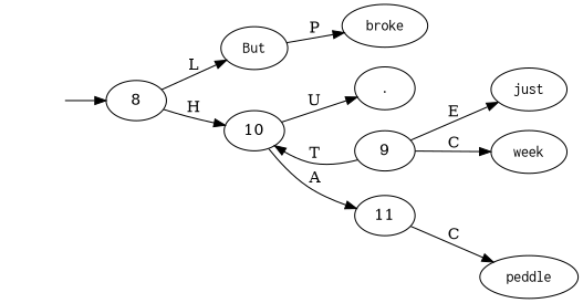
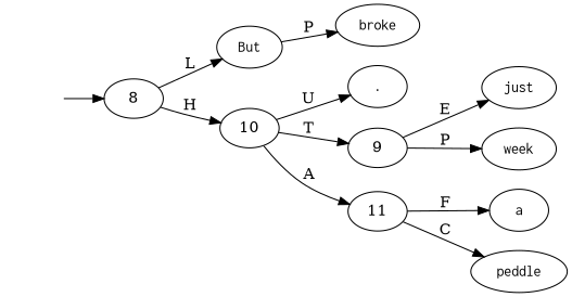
  digraph {
    rankdir=LR
    node [shape=oval]
    top [style=invis shape=""]
    8 [shape=""]
    n3 [label=<<table align="center" border="0" cellspacing="0"><tr><td colspan="2"><font face="Courier">But</font></td></tr></table>>]
    10 [shape=""]
    n5 [label=<<table align="center" border="0" cellspacing="0"><tr><td colspan="2"><font face="Courier">broke</font></td></tr></table>>]
    n6 [label=<<table align="center" border="0" cellspacing="0"><tr><td colspan="2"><font face="Courier">.</font></td></tr></table>>]
    9 [shape=""]
    11 [shape=""]
    n9 [label=<<table align="center" border="0" cellspacing="0"><tr><td colspan="2"><font face="Courier">just</font></td></tr></table>>]
    n10 [label=<<table align="center" border="0" cellspacing="0"><tr><td colspan="2"><font face="Courier">week</font></td></tr></table>>]
+   n11 [label=<<table align="center" border="0" cellspacing="0"><tr><td colspan="2"><font face="Courier">a</font></td></tr></table>>]
    n12 [label=<<table align="center" border="0" cellspacing="0"><tr><td colspan="2"><font face="Courier">peddle</font></td></tr></table>>]
    top -> 8
    8 -> n3 [label=L]
    8 -> 10 [label=H]
    n3 -> n5 [label=P]
    10 -> n6 [label=U]
-   9 -> 10 [label=T]
+   10 -> 9 [label=T]
    10 -> 11 [label=A]
    9 -> n9 [label=E]
-   9 -> n10 [label=C]
+   9 -> n10 [label=P]
+   11 -> n11 [label=F]
    11 -> n12 [label=C]
  }
